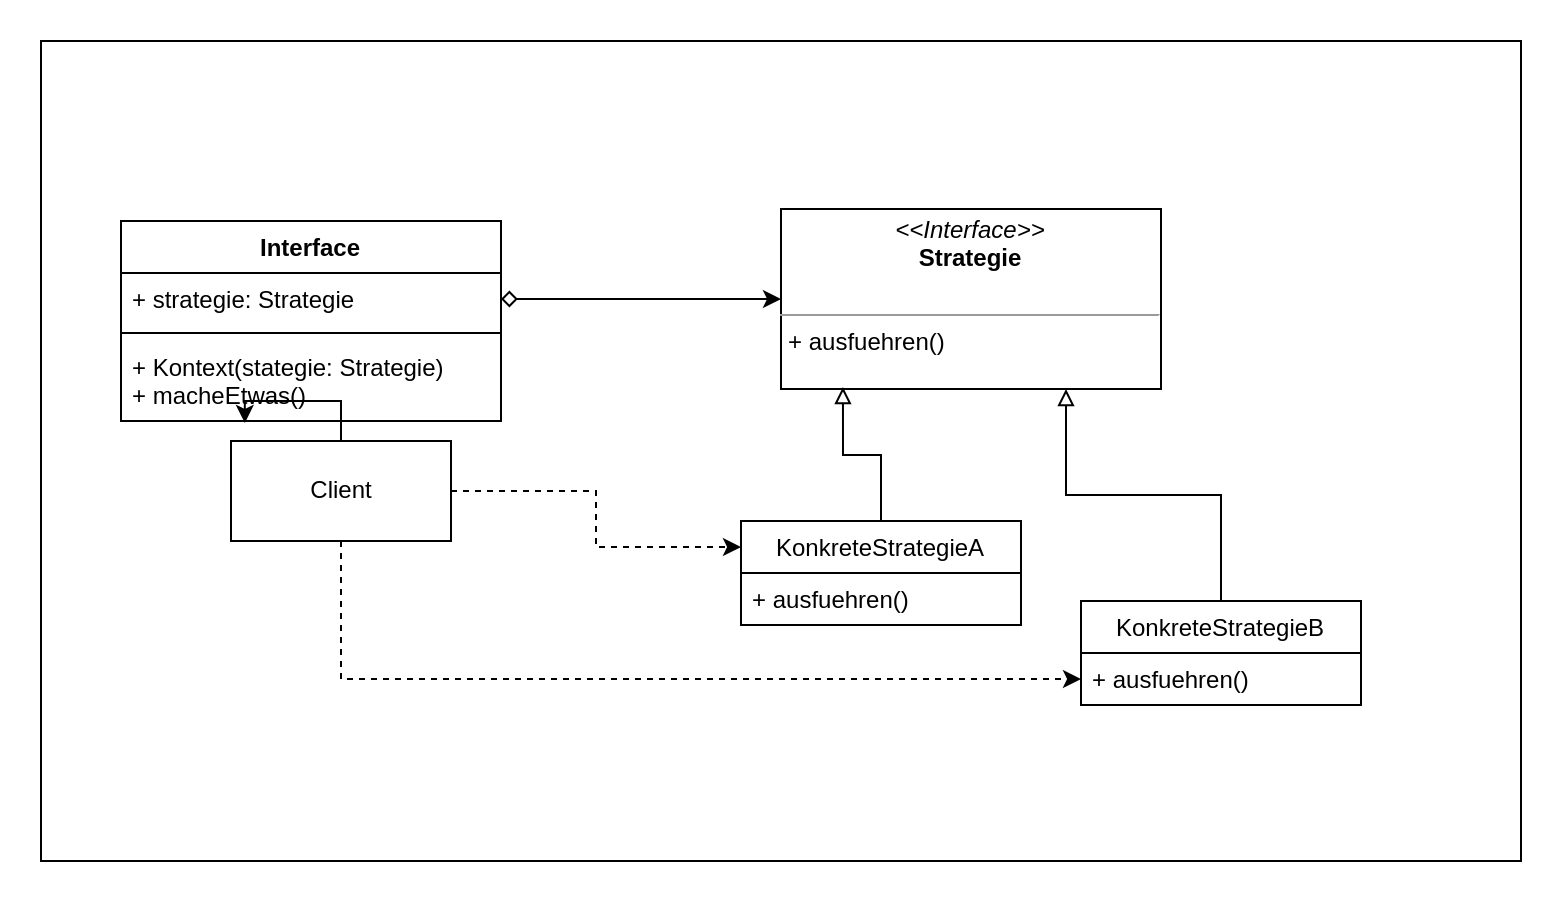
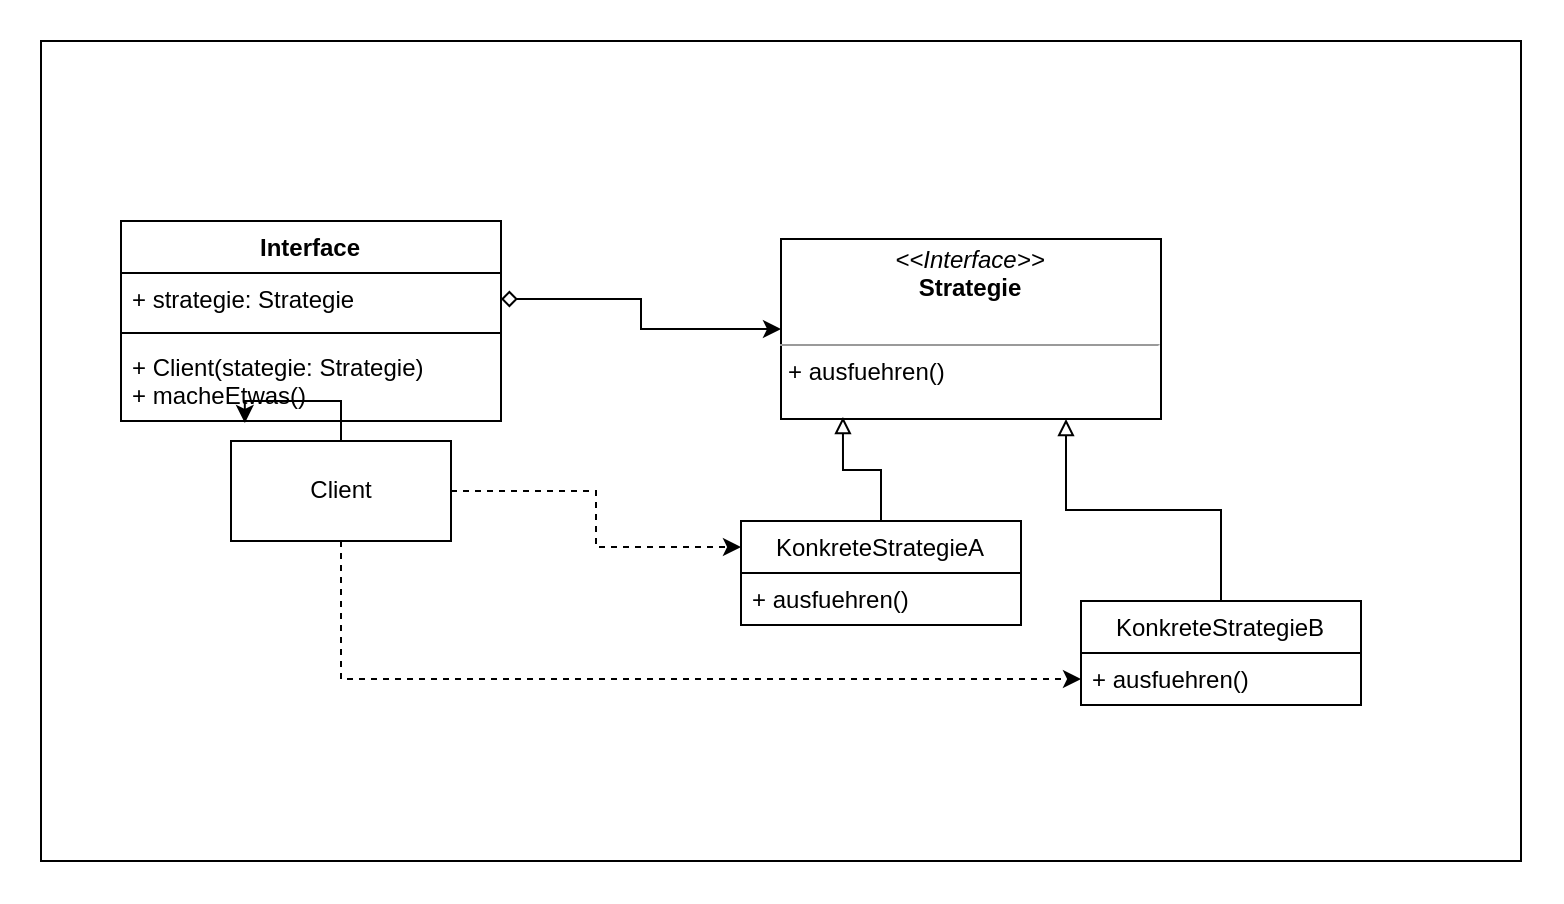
  <mxCell id="0" />
  <mxCell id="1" parent="0" />
  <mxCell id="2" value="" style="verticalLabelPosition=bottom;verticalAlign=top;html=1;shape=mxgraph.basic.rect;fillColor2=none;strokeWidth=1;size=20;indent=5;" vertex="1" parent="1"><mxGeometry x="20" y="20" width="740" height="410" as="geometry" /></mxCell>
- <mxCell id="3" value="&lt;p style=&quot;margin: 0px ; margin-top: 4px ; text-align: center&quot;&gt;&lt;i&gt;&amp;lt;&amp;lt;Interface&amp;gt;&amp;gt;&lt;/i&gt;&lt;br&gt;&lt;b&gt;Strategie&lt;/b&gt;&lt;/p&gt;&lt;p style=&quot;margin: 0px ; margin-left: 4px&quot;&gt;&lt;br&gt;&lt;/p&gt;&lt;hr size=&quot;1&quot;&gt;&lt;p style=&quot;margin: 0px ; margin-left: 4px&quot;&gt;+ ausfuehren()&lt;br&gt;&lt;br&gt;&lt;/p&gt;" style="verticalAlign=top;align=left;overflow=fill;fontSize=12;fontFamily=Helvetica;html=1;" vertex="1" parent="1"><mxGeometry x="390" y="104" width="190" height="90" as="geometry" /></mxCell>
+ <mxCell id="3" value="&lt;p style=&quot;margin: 0px ; margin-top: 4px ; text-align: center&quot;&gt;&lt;i&gt;&amp;lt;&amp;lt;Interface&amp;gt;&amp;gt;&lt;/i&gt;&lt;br&gt;&lt;b&gt;Strategie&lt;/b&gt;&lt;/p&gt;&lt;p style=&quot;margin: 0px ; margin-left: 4px&quot;&gt;&lt;br&gt;&lt;/p&gt;&lt;hr size=&quot;1&quot;&gt;&lt;p style=&quot;margin: 0px ; margin-left: 4px&quot;&gt;+ ausfuehren()&lt;br&gt;&lt;br&gt;&lt;/p&gt;" style="verticalAlign=top;align=left;overflow=fill;fontSize=12;fontFamily=Helvetica;html=1;" vertex="1" parent="1"><mxGeometry x="390" y="119" width="190" height="90" as="geometry" /></mxCell>
  <mxCell id="4" value="Interface" style="swimlane;fontStyle=1;align=center;verticalAlign=top;childLayout=stackLayout;horizontal=1;startSize=26;horizontalStack=0;resizeParent=1;resizeParentMax=0;resizeLast=0;collapsible=1;marginBottom=0;" vertex="1" parent="1"><mxGeometry x="60" y="110" width="190" height="100" as="geometry" /></mxCell>
  <mxCell id="5" value="+ strategie: Strategie" style="text;strokeColor=none;fillColor=none;align=left;verticalAlign=top;spacingLeft=4;spacingRight=4;overflow=hidden;rotatable=0;points=[[0,0.5],[1,0.5]];portConstraint=eastwest;" vertex="1" parent="4"><mxGeometry y="26" width="190" height="26" as="geometry" /></mxCell>
  <mxCell id="6" value="" style="line;strokeWidth=1;fillColor=none;align=left;verticalAlign=middle;spacingTop=-1;spacingLeft=3;spacingRight=3;rotatable=0;labelPosition=right;points=[];portConstraint=eastwest;" vertex="1" parent="4"><mxGeometry y="52" width="190" height="8" as="geometry" /></mxCell>
- <mxCell id="7" value="+ Kontext(stategie: Strategie)&#10;+ macheEtwas()" style="text;strokeColor=none;fillColor=none;align=left;verticalAlign=top;spacingLeft=4;spacingRight=4;overflow=hidden;rotatable=0;points=[[0,0.5],[1,0.5]];portConstraint=eastwest;" vertex="1" parent="4"><mxGeometry y="60" width="190" height="40" as="geometry" /></mxCell>
+ <mxCell id="7" value="+ Client(stategie: Strategie)&#10;+ macheEtwas()" style="text;strokeColor=none;fillColor=none;align=left;verticalAlign=top;spacingLeft=4;spacingRight=4;overflow=hidden;rotatable=0;points=[[0,0.5],[1,0.5]];portConstraint=eastwest;" vertex="1" parent="4"><mxGeometry y="60" width="190" height="40" as="geometry" /></mxCell>
  <mxCell id="8" style="edgeStyle=orthogonalEdgeStyle;rounded=0;orthogonalLoop=1;jettySize=auto;html=1;entryX=0;entryY=0.5;entryDx=0;entryDy=0;startArrow=diamond;startFill=0;" edge="1" parent="1" source="5" target="3"><mxGeometry relative="1" as="geometry" /></mxCell>
  <mxCell id="9" style="edgeStyle=orthogonalEdgeStyle;rounded=0;orthogonalLoop=1;jettySize=auto;html=1;entryX=0.163;entryY=0.989;entryDx=0;entryDy=0;entryPerimeter=0;startArrow=none;startFill=0;endArrow=block;endFill=0;" edge="1" parent="1" source="10" target="3"><mxGeometry relative="1" as="geometry" /></mxCell>
  <mxCell id="10" value="KonkreteStrategieA" style="swimlane;fontStyle=0;childLayout=stackLayout;horizontal=1;startSize=26;fillColor=none;horizontalStack=0;resizeParent=1;resizeParentMax=0;resizeLast=0;collapsible=1;marginBottom=0;" vertex="1" parent="1"><mxGeometry x="370" y="260" width="140" height="52" as="geometry" /></mxCell>
  <mxCell id="11" value="+ ausfuehren()" style="text;strokeColor=none;fillColor=none;align=left;verticalAlign=top;spacingLeft=4;spacingRight=4;overflow=hidden;rotatable=0;points=[[0,0.5],[1,0.5]];portConstraint=eastwest;" vertex="1" parent="10"><mxGeometry y="26" width="140" height="26" as="geometry" /></mxCell>
  <mxCell id="12" style="edgeStyle=orthogonalEdgeStyle;rounded=0;orthogonalLoop=1;jettySize=auto;html=1;entryX=0.75;entryY=1;entryDx=0;entryDy=0;startArrow=none;startFill=0;endArrow=block;endFill=0;" edge="1" parent="1" source="13" target="3"><mxGeometry relative="1" as="geometry" /></mxCell>
  <mxCell id="13" value="KonkreteStrategieB" style="swimlane;fontStyle=0;childLayout=stackLayout;horizontal=1;startSize=26;fillColor=none;horizontalStack=0;resizeParent=1;resizeParentMax=0;resizeLast=0;collapsible=1;marginBottom=0;" vertex="1" parent="1"><mxGeometry x="540" y="300" width="140" height="52" as="geometry" /></mxCell>
  <mxCell id="14" value="+ ausfuehren()" style="text;strokeColor=none;fillColor=none;align=left;verticalAlign=top;spacingLeft=4;spacingRight=4;overflow=hidden;rotatable=0;points=[[0,0.5],[1,0.5]];portConstraint=eastwest;" vertex="1" parent="13"><mxGeometry y="26" width="140" height="26" as="geometry" /></mxCell>
  <mxCell id="15" style="edgeStyle=orthogonalEdgeStyle;rounded=0;orthogonalLoop=1;jettySize=auto;html=1;entryX=0.326;entryY=1.025;entryDx=0;entryDy=0;entryPerimeter=0;startArrow=none;startFill=0;endArrow=classic;endFill=1;" edge="1" parent="1" source="18" target="7"><mxGeometry relative="1" as="geometry" /></mxCell>
  <mxCell id="16" style="edgeStyle=orthogonalEdgeStyle;rounded=0;orthogonalLoop=1;jettySize=auto;html=1;entryX=0;entryY=0.25;entryDx=0;entryDy=0;startArrow=none;startFill=0;endArrow=classic;endFill=1;dashed=1;" edge="1" parent="1" source="18" target="10"><mxGeometry relative="1" as="geometry" /></mxCell>
  <mxCell id="17" style="edgeStyle=orthogonalEdgeStyle;rounded=0;orthogonalLoop=1;jettySize=auto;html=1;dashed=1;startArrow=none;startFill=0;endArrow=classic;endFill=1;" edge="1" parent="1" source="18" target="14"><mxGeometry relative="1" as="geometry" /></mxCell>
  <mxCell id="18" value="Client" style="html=1;" vertex="1" parent="1"><mxGeometry x="115" y="220" width="110" height="50" as="geometry" /></mxCell>
